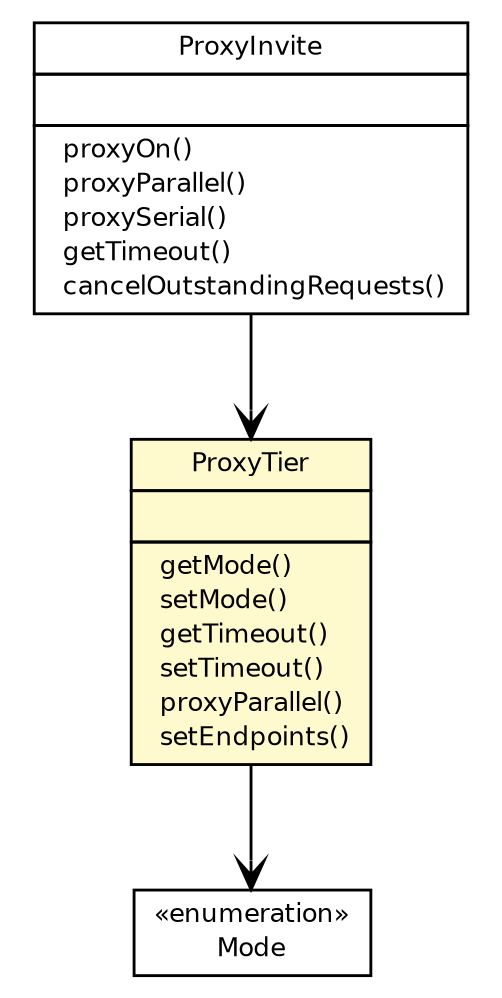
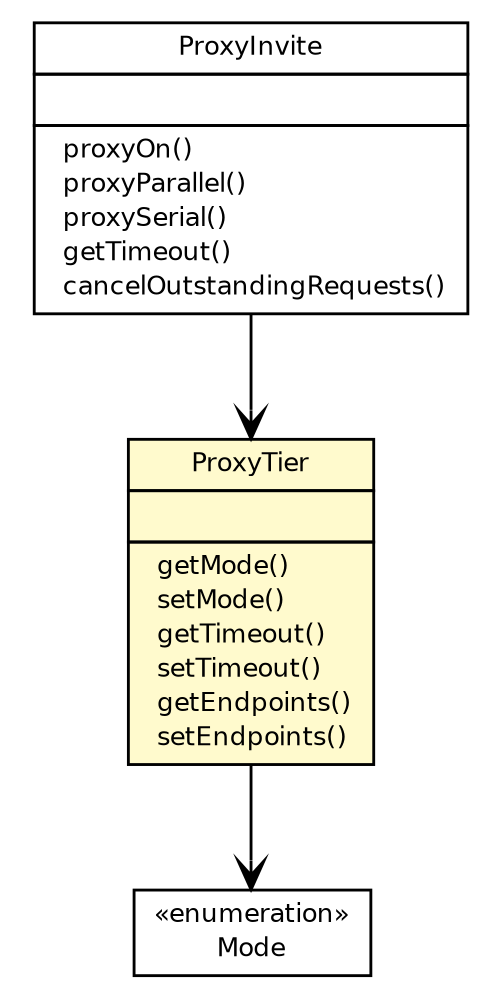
  digraph {
    nodesep=0.25
    ranksep=0.5
    node [fontcolor=black fontname=Helvetica fontsize=9.0 shape=plaintext]
    edge [arrowhead=open color=black fontcolor=black fontname=Helvetica fontsize=10.0 headport=p labelfontname=Helvetica labelfontsize=10 tailport=p]
-   n1 [label=<<table title="org.vorpal.blade.framework.proxy.ProxyTier" border="0" cellborder="1" cellspacing="0" cellpadding="2" port="p" bgcolor="lemonChiffon" href="./ProxyTier.html"> 		<tr><td><table border="0" cellspacing="0" cellpadding="1"> <tr><td align="center" balign="center"> ProxyTier </td></tr> 		</table></td></tr> 		<tr><td><table border="0" cellspacing="0" cellpadding="1"> <tr><td align="left" balign="left">  </td></tr> 		</table></td></tr> 		<tr><td><table border="0" cellspacing="0" cellpadding="1"> <tr><td align="left" balign="left">  getMode() </td></tr> <tr><td align="left" balign="left">  setMode() </td></tr> <tr><td align="left" balign="left">  getTimeout() </td></tr> <tr><td align="left" balign="left">  setTimeout() </td></tr> <tr><td align="left" balign="left">  proxyParallel() </td></tr> <tr><td align="left" balign="left">  setEndpoints() </td></tr> 		</table></td></tr> 		</table>>]
+   n1 [label=<<table title="org.vorpal.blade.framework.proxy.ProxyTier" border="0" cellborder="1" cellspacing="0" cellpadding="2" port="p" bgcolor="lemonChiffon" href="./ProxyTier.html"> 		<tr><td><table border="0" cellspacing="0" cellpadding="1"> <tr><td align="center" balign="center"> ProxyTier </td></tr> 		</table></td></tr> 		<tr><td><table border="0" cellspacing="0" cellpadding="1"> <tr><td align="left" balign="left">  </td></tr> 		</table></td></tr> 		<tr><td><table border="0" cellspacing="0" cellpadding="1"> <tr><td align="left" balign="left">  getMode() </td></tr> <tr><td align="left" balign="left">  setMode() </td></tr> <tr><td align="left" balign="left">  getTimeout() </td></tr> <tr><td align="left" balign="left">  setTimeout() </td></tr> <tr><td align="left" balign="left">  getEndpoints() </td></tr> <tr><td align="left" balign="left">  setEndpoints() </td></tr> 		</table></td></tr> 		</table>>]
    n2 [label=<<table title="org.vorpal.blade.framework.proxy.ProxyTier.Mode" border="0" cellborder="1" cellspacing="0" cellpadding="2" port="p" href="./ProxyTier.Mode.html"> 		<tr><td><table border="0" cellspacing="0" cellpadding="1"> <tr><td align="center" balign="center"> &#171;enumeration&#187; </td></tr> <tr><td align="center" balign="center"> Mode </td></tr> 		</table></td></tr> 		</table>>]
    n3 [label=<<table title="org.vorpal.blade.framework.proxy.ProxyInvite" border="0" cellborder="1" cellspacing="0" cellpadding="2" port="p" href="./ProxyInvite.html"> 		<tr><td><table border="0" cellspacing="0" cellpadding="1"> <tr><td align="center" balign="center"> ProxyInvite </td></tr> 		</table></td></tr> 		<tr><td><table border="0" cellspacing="0" cellpadding="1"> <tr><td align="left" balign="left">  </td></tr> 		</table></td></tr> 		<tr><td><table border="0" cellspacing="0" cellpadding="1"> <tr><td align="left" balign="left">  proxyOn() </td></tr> <tr><td align="left" balign="left">  proxyParallel() </td></tr> <tr><td align="left" balign="left">  proxySerial() </td></tr> <tr><td align="left" balign="left">  getTimeout() </td></tr> <tr><td align="left" balign="left">  cancelOutstandingRequests() </td></tr> 		</table></td></tr> 		</table>>]
    n1 -> n2
    n3 -> n1
  }
